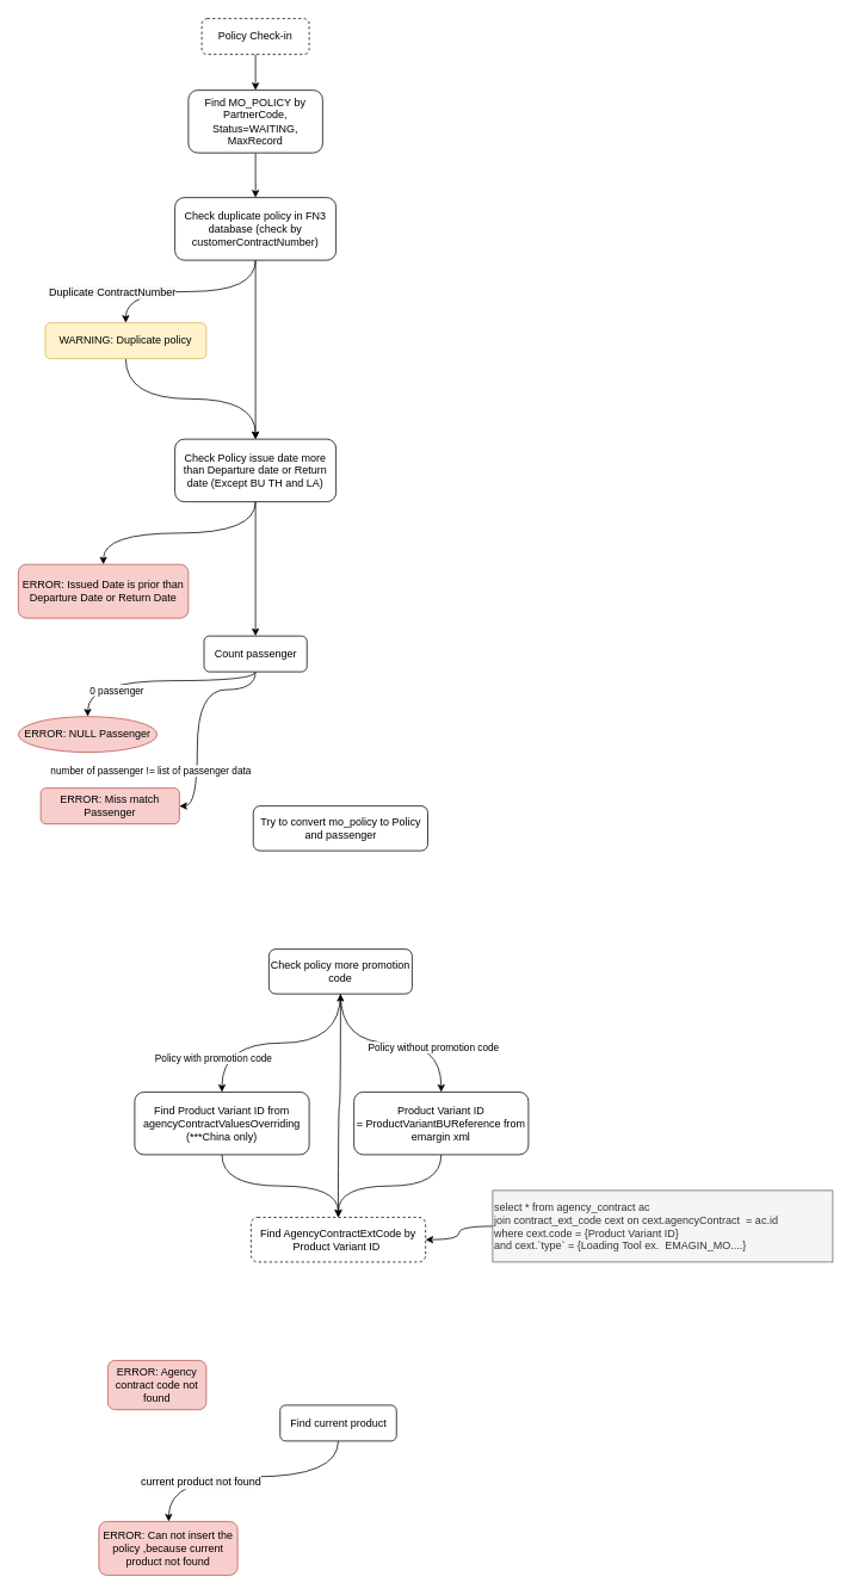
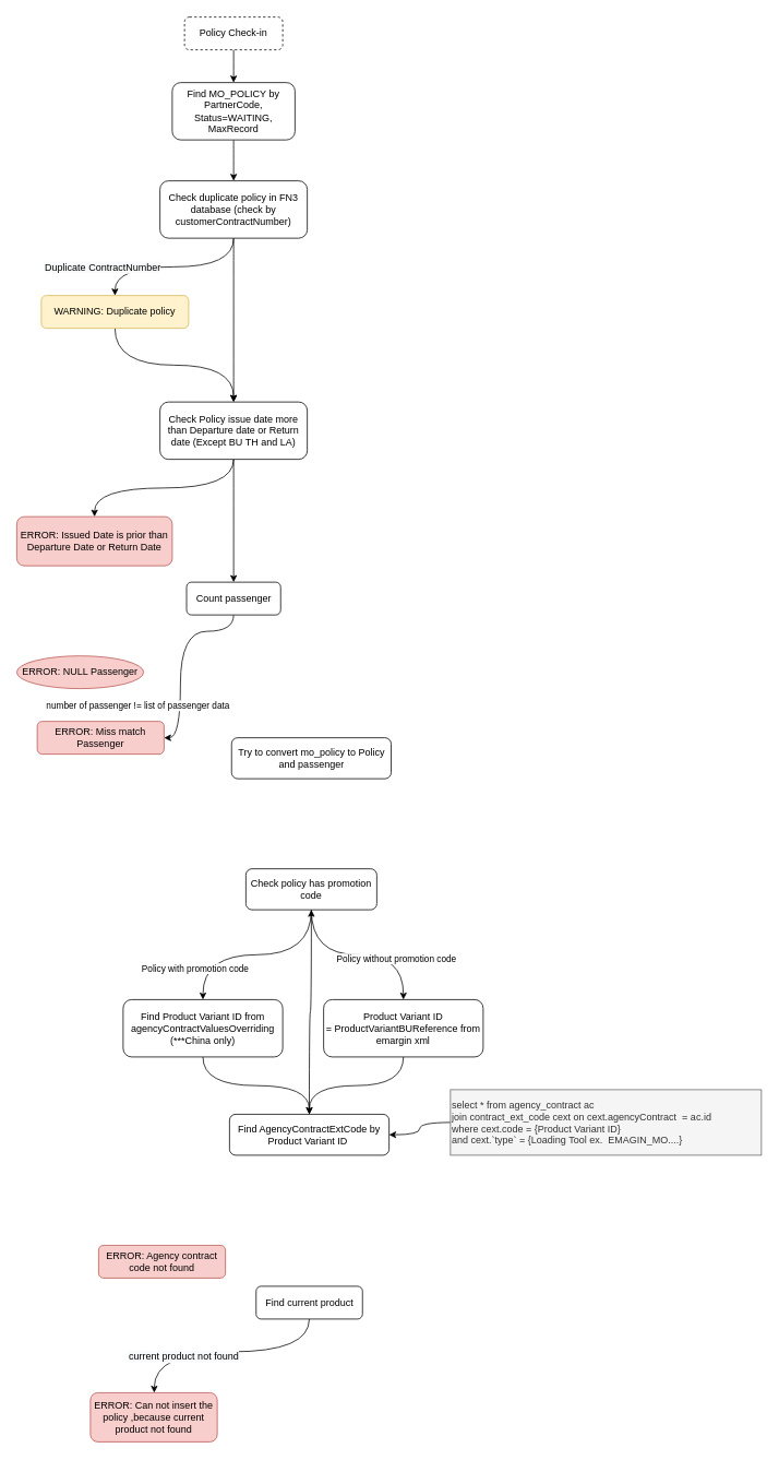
  <mxCell id="0" />
  <mxCell id="1" parent="0" />
  <mxCell id="2" value="Policy Check-in" style="rounded=1;whiteSpace=wrap;html=1;dashed=1;" parent="1" vertex="1"><mxGeometry x="225" y="20" width="120" height="40" as="geometry" /></mxCell>
  <mxCell id="3" style="edgeStyle=orthogonalEdgeStyle;rounded=0;orthogonalLoop=1;jettySize=auto;html=1;entryX=0.5;entryY=1;entryDx=0;entryDy=0;curved=1;endArrow=none;endFill=0;startArrow=classic;startFill=1;" parent="1" source="5" target="2" edge="1"><mxGeometry relative="1" as="geometry" /></mxCell>
  <mxCell id="4" style="edgeStyle=orthogonalEdgeStyle;curved=1;rounded=0;orthogonalLoop=1;jettySize=auto;html=1;entryX=0.5;entryY=0;entryDx=0;entryDy=0;endArrow=classic;endFill=1;" parent="1" source="5" target="9" edge="1"><mxGeometry relative="1" as="geometry" /></mxCell>
  <mxCell id="5" value="Find MO_POLICY by PartnerCode, Status=WAITING, MaxRecord" style="rounded=1;whiteSpace=wrap;html=1;" parent="1" vertex="1"><mxGeometry x="210" y="100" width="150" height="70" as="geometry" /></mxCell>
  <mxCell id="6" style="edgeStyle=orthogonalEdgeStyle;curved=1;rounded=0;orthogonalLoop=1;jettySize=auto;html=1;entryX=0.5;entryY=0;entryDx=0;entryDy=0;startArrow=none;startFill=0;endArrow=classic;endFill=1;" parent="1" source="9" target="11" edge="1"><mxGeometry relative="1" as="geometry" /></mxCell>
  <mxCell id="7" value="&lt;span style=&quot;font-size: 12px ; background-color: rgb(248 , 249 , 250)&quot;&gt;Duplicate&amp;nbsp;&lt;/span&gt;&lt;span style=&quot;font-size: 12px ; background-color: rgb(248 , 249 , 250)&quot;&gt;ContractNumber&lt;/span&gt;" style="edgeLabel;html=1;align=center;verticalAlign=middle;resizable=0;points=[];" parent="6" vertex="1" connectable="0"><mxGeometry x="0.16" relative="1" as="geometry"><mxPoint x="-71" as="offset" /></mxGeometry></mxCell>
  <mxCell id="8" style="edgeStyle=orthogonalEdgeStyle;curved=1;rounded=0;orthogonalLoop=1;jettySize=auto;html=1;startArrow=none;startFill=0;endArrow=classic;endFill=1;" parent="1" source="9" target="14" edge="1"><mxGeometry relative="1" as="geometry" /></mxCell>
  <mxCell id="9" value="Check duplicate policy in FN3 database (check by customerContractNumber)" style="rounded=1;whiteSpace=wrap;html=1;" parent="1" vertex="1"><mxGeometry x="195" y="220" width="180" height="70" as="geometry" /></mxCell>
  <mxCell id="10" style="edgeStyle=orthogonalEdgeStyle;curved=1;rounded=0;orthogonalLoop=1;jettySize=auto;html=1;entryX=0.5;entryY=0;entryDx=0;entryDy=0;startArrow=none;startFill=0;endArrow=classic;endFill=1;" parent="1" source="11" target="14" edge="1"><mxGeometry relative="1" as="geometry" /></mxCell>
  <mxCell id="11" value="WARNING: Duplicate policy" style="rounded=1;whiteSpace=wrap;html=1;fillColor=#fff2cc;strokeColor=#d6b656;" parent="1" vertex="1"><mxGeometry x="50" y="360" width="180" height="40" as="geometry" /></mxCell>
  <mxCell id="12" style="edgeStyle=orthogonalEdgeStyle;curved=1;rounded=0;orthogonalLoop=1;jettySize=auto;html=1;startArrow=none;startFill=0;endArrow=classic;endFill=1;" parent="1" source="14" target="15" edge="1"><mxGeometry relative="1" as="geometry" /></mxCell>
  <mxCell id="13" style="edgeStyle=orthogonalEdgeStyle;curved=1;rounded=0;orthogonalLoop=1;jettySize=auto;html=1;entryX=0.5;entryY=0;entryDx=0;entryDy=0;startArrow=none;startFill=0;endArrow=classic;endFill=1;" parent="1" source="14" target="20" edge="1"><mxGeometry relative="1" as="geometry" /></mxCell>
  <mxCell id="14" value="Check Policy issue date more than Departure date or Return date (Except BU TH and LA)" style="rounded=1;whiteSpace=wrap;html=1;" parent="1" vertex="1"><mxGeometry x="195" y="490" width="180" height="70" as="geometry" /></mxCell>
  <mxCell id="15" value="ERROR: Issued Date is prior than Departure Date or Return Date" style="rounded=1;whiteSpace=wrap;html=1;fillColor=#f8cecc;strokeColor=#b85450;" parent="1" vertex="1"><mxGeometry x="20" y="630" width="190" height="60" as="geometry" /></mxCell>
- <mxCell id="16" style="edgeStyle=orthogonalEdgeStyle;curved=1;rounded=0;orthogonalLoop=1;jettySize=auto;html=1;entryX=0.5;entryY=0;entryDx=0;entryDy=0;startArrow=none;startFill=0;endArrow=classic;endFill=1;" parent="1" source="20" target="21" edge="1"><mxGeometry relative="1" as="geometry"><Array as="points"><mxPoint x="285" y="760" /><mxPoint x="98" y="760" /></Array></mxGeometry></mxCell>
- <mxCell id="17" value="0 passenger" style="edgeLabel;html=1;align=center;verticalAlign=middle;resizable=0;points=[];" parent="16" vertex="1" connectable="0"><mxGeometry x="-0.086" y="23" relative="1" as="geometry"><mxPoint x="-57" y="-13" as="offset" /></mxGeometry></mxCell>
  <mxCell id="18" style="edgeStyle=orthogonalEdgeStyle;curved=1;rounded=0;orthogonalLoop=1;jettySize=auto;html=1;startArrow=none;startFill=0;endArrow=classic;endFill=1;" parent="1" source="20" target="22" edge="1"><mxGeometry relative="1" as="geometry"><Array as="points"><mxPoint x="285" y="770" /><mxPoint x="220" y="770" /><mxPoint x="220" y="900" /></Array></mxGeometry></mxCell>
  <mxCell id="19" value="number of passenger != list of passenger data" style="edgeLabel;html=1;align=center;verticalAlign=middle;resizable=0;points=[];" parent="18" vertex="1" connectable="0"><mxGeometry x="-0.429" y="1" relative="1" as="geometry"><mxPoint x="-71" y="89" as="offset" /></mxGeometry></mxCell>
  <mxCell id="20" value="Count passenger" style="rounded=1;whiteSpace=wrap;html=1;" parent="1" vertex="1"><mxGeometry x="227.5" y="710" width="115" height="40" as="geometry" /></mxCell>
  <mxCell id="21" value="ERROR: NULL Passenger" style="ellipse;whiteSpace=wrap;html=1;fillColor=#f8cecc;strokeColor=#b85450;" parent="1" vertex="1"><mxGeometry x="20" y="800" width="155" height="40" as="geometry" /></mxCell>
  <mxCell id="22" value="ERROR: Miss match Passenger" style="rounded=1;whiteSpace=wrap;html=1;fillColor=#f8cecc;strokeColor=#b85450;" parent="1" vertex="1"><mxGeometry x="45" y="880" width="155" height="40" as="geometry" /></mxCell>
  <mxCell id="23" value="Policy with promotion code" style="edgeStyle=orthogonalEdgeStyle;curved=1;rounded=0;orthogonalLoop=1;jettySize=auto;html=1;entryX=0.5;entryY=0;entryDx=0;entryDy=0;startArrow=none;startFill=0;endArrow=classic;endFill=1;" parent="1" source="26" target="28" edge="1"><mxGeometry x="0.684" y="-10" relative="1" as="geometry"><mxPoint as="offset" /></mxGeometry></mxCell>
  <mxCell id="24" style="edgeStyle=orthogonalEdgeStyle;curved=1;rounded=0;orthogonalLoop=1;jettySize=auto;html=1;startArrow=none;startFill=0;endArrow=classic;endFill=1;" parent="1" source="26" target="30" edge="1"><mxGeometry relative="1" as="geometry" /></mxCell>
  <mxCell id="25" value="Policy without promotion code" style="edgeLabel;html=1;align=center;verticalAlign=middle;resizable=0;points=[];" parent="24" vertex="1" connectable="0"><mxGeometry x="0.42" y="-5" relative="1" as="geometry"><mxPoint as="offset" /></mxGeometry></mxCell>
- <mxCell id="26" value="Check policy more promotion code" style="rounded=1;whiteSpace=wrap;html=1;" parent="1" vertex="1"><mxGeometry x="300" y="1060" width="160" height="50" as="geometry" /></mxCell>
+ <mxCell id="26" value="Check policy has promotion code" style="rounded=1;whiteSpace=wrap;html=1;" parent="1" vertex="1"><mxGeometry x="300" y="1060" width="160" height="50" as="geometry" /></mxCell>
  <mxCell id="27" style="edgeStyle=orthogonalEdgeStyle;curved=1;rounded=0;orthogonalLoop=1;jettySize=auto;html=1;entryX=0.5;entryY=0;entryDx=0;entryDy=0;startArrow=none;startFill=0;endArrow=classic;endFill=1;" parent="1" source="28" target="32" edge="1"><mxGeometry relative="1" as="geometry" /></mxCell>
  <mxCell id="28" value="Find Product Variant ID from agencyContractValuesOverriding (***China only)" style="rounded=1;whiteSpace=wrap;html=1;" parent="1" vertex="1"><mxGeometry x="150" y="1219.71" width="195" height="70" as="geometry" /></mxCell>
  <mxCell id="29" style="edgeStyle=orthogonalEdgeStyle;curved=1;rounded=0;orthogonalLoop=1;jettySize=auto;html=1;entryX=0.5;entryY=0;entryDx=0;entryDy=0;startArrow=none;startFill=0;endArrow=classic;endFill=1;" parent="1" source="30" target="32" edge="1"><mxGeometry relative="1" as="geometry" /></mxCell>
  <mxCell id="30" value="Product Variant ID =&amp;nbsp;ProductVariantBUReference from emargin xml" style="rounded=1;whiteSpace=wrap;html=1;" parent="1" vertex="1"><mxGeometry x="395" y="1219.71" width="195" height="70" as="geometry" /></mxCell>
  <mxCell id="31" style="edgeStyle=orthogonalEdgeStyle;curved=1;rounded=0;orthogonalLoop=1;jettySize=auto;html=1;startArrow=none;startFill=0;endArrow=classic;endFill=1;" parent="1" source="32" target="26" edge="1"><mxGeometry relative="1" as="geometry" /></mxCell>
- <mxCell id="32" value="Find AgencyContractExtCode by Product Variant ID&amp;nbsp;" style="rounded=1;whiteSpace=wrap;html=1;dashed=1;" parent="1" vertex="1"><mxGeometry x="280" y="1359.71" width="195" height="50" as="geometry" /></mxCell>
+ <mxCell id="32" value="Find AgencyContractExtCode by Product Variant ID&amp;nbsp;" style="rounded=1;whiteSpace=wrap;html=1;" parent="1" vertex="1"><mxGeometry x="280" y="1359.71" width="195" height="50" as="geometry" /></mxCell>
  <mxCell id="33" style="edgeStyle=orthogonalEdgeStyle;curved=1;rounded=0;orthogonalLoop=1;jettySize=auto;html=1;entryX=1;entryY=0.5;entryDx=0;entryDy=0;startArrow=none;startFill=0;endArrow=classic;endFill=1;" parent="1" source="34" target="32" edge="1"><mxGeometry relative="1" as="geometry" /></mxCell>
  <mxCell id="34" value="&lt;div&gt;select * from agency_contract ac&amp;nbsp;&lt;/div&gt;&lt;div&gt;join contract_ext_code cext on cext.agencyContract&amp;nbsp; = ac.id&amp;nbsp;&lt;/div&gt;&lt;div&gt;where cext.code = {Product Variant ID}&lt;/div&gt;&lt;div&gt;and cext.`type` = {Loading Tool ex.&amp;nbsp; EMAGIN_MO....}&lt;/div&gt;" style="rounded=0;whiteSpace=wrap;html=1;align=left;fillColor=#f5f5f5;strokeColor=#666666;fontColor=#333333;" parent="1" vertex="1"><mxGeometry x="550" y="1329.71" width="380" height="80" as="geometry" /></mxCell>
- <mxCell id="35" value="ERROR: Agency contract code not found" style="rounded=1;whiteSpace=wrap;html=1;fillColor=#f8cecc;strokeColor=#b85450;" parent="1" vertex="1"><mxGeometry x="120" y="1519.71" width="110" height="55" as="geometry" /></mxCell>
+ <mxCell id="35" value="ERROR: Agency contract code not found" style="rounded=1;whiteSpace=wrap;html=1;fillColor=#f8cecc;strokeColor=#b85450;" parent="1" vertex="1"><mxGeometry x="120" y="1519.71" width="155" height="40" as="geometry" /></mxCell>
  <mxCell id="36" style="edgeStyle=orthogonalEdgeStyle;curved=1;rounded=0;orthogonalLoop=1;jettySize=auto;html=1;startArrow=none;startFill=0;endArrow=classic;endFill=1;" parent="1" source="38" target="39" edge="1"><mxGeometry relative="1" as="geometry"><Array as="points"><mxPoint x="378" y="1649.71" /><mxPoint x="188" y="1649.71" /></Array></mxGeometry></mxCell>
  <mxCell id="37" value="&lt;span style=&quot;font-size: 12px ; background-color: rgb(248 , 249 , 250)&quot;&gt;current product not found&lt;/span&gt;" style="edgeLabel;html=1;align=center;verticalAlign=middle;resizable=0;points=[];" parent="36" vertex="1" connectable="0"><mxGeometry x="0.385" y="6" relative="1" as="geometry"><mxPoint as="offset" /></mxGeometry></mxCell>
  <mxCell id="38" value="Find current product" style="rounded=1;whiteSpace=wrap;html=1;" parent="1" vertex="1"><mxGeometry x="312.5" y="1569.71" width="130" height="40" as="geometry" /></mxCell>
  <mxCell id="39" value="ERROR: Can not insert the policy ,because current product not found" style="rounded=1;whiteSpace=wrap;html=1;fillColor=#f8cecc;strokeColor=#b85450;" parent="1" vertex="1"><mxGeometry x="110" y="1699.71" width="155" height="60" as="geometry" /></mxCell>
  <mxCell id="40" value="Try to convert mo_policy to Policy and passenger" style="rounded=1;whiteSpace=wrap;html=1;" parent="1" vertex="1"><mxGeometry x="282.5" y="900" width="195" height="50" as="geometry" /></mxCell>
